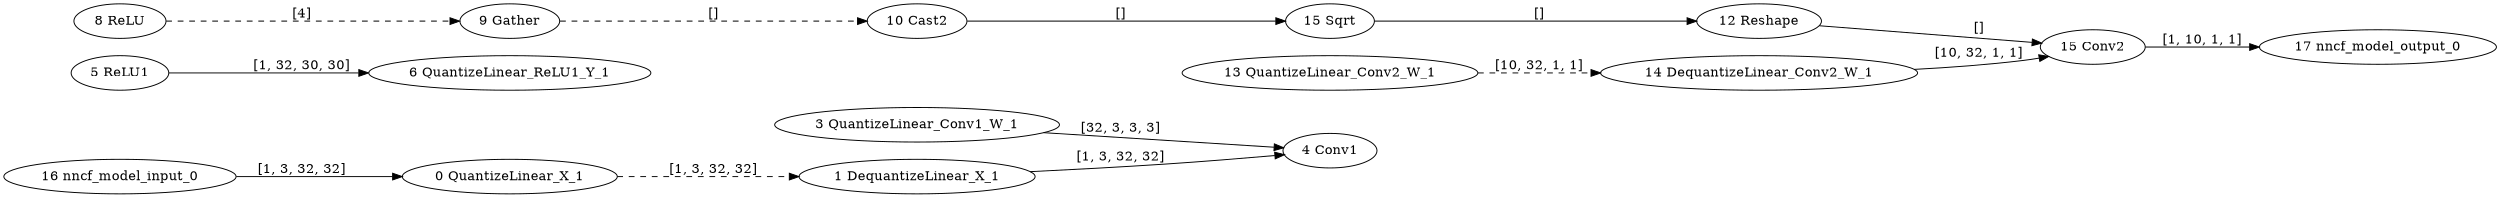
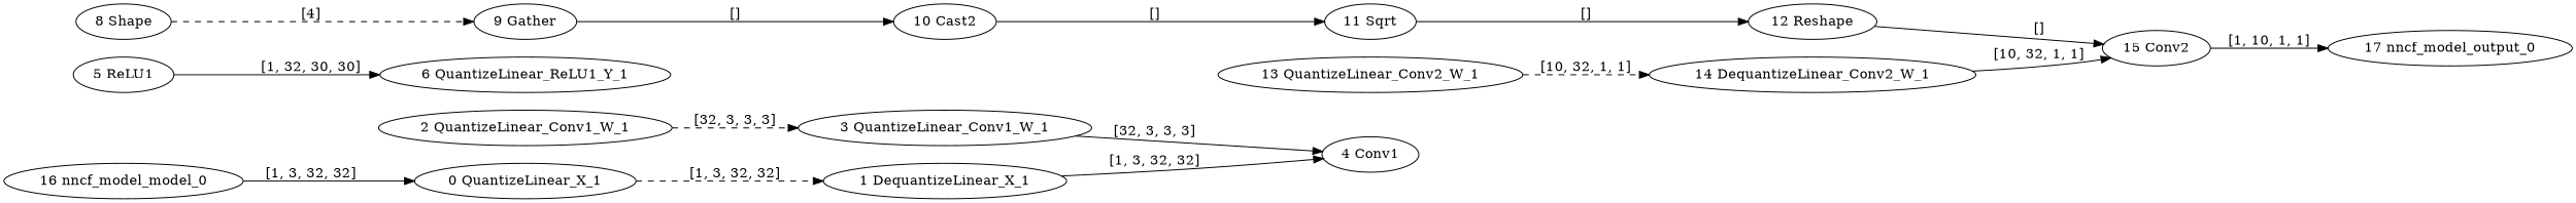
  strict digraph {
    rankdir=LR
    node [type=QuantizeLinear]
    edge [style=solid]
    "1 DequantizeLinear_X_1" [type=DequantizeLinear]
    "0 QuantizeLinear_X_1"
    "4 Conv1" [type=Conv]
    n4 [label="3 QuantizeLinear_Conv1_W_1" type=DequantizeLinear]
+   "2 QuantizeLinear_Conv1_W_1"
    "5 ReLU1" [type=Relu]
    "6 QuantizeLinear_ReLU1_Y_1"
-   "8 Shape" [type=Shape label="8 ReLU"]
+   "8 Shape" [type=Shape]
    "9 Gather" [type=Gather]
    "12 Reshape" [type=Reshape]
    "15 Conv2" [type=Conv]
    "10 Cast2" [type=Cast]
-   "11 Sqrt" [type=Sqrt label="15 Sqrt"]
+   "11 Sqrt" [type=Sqrt]
    "17 nncf_model_output_0" [type=nncf_model_output]
    "14 DequantizeLinear_Conv2_W_1" [type=DequantizeLinear]
    "13 QuantizeLinear_Conv2_W_1"
-   "16 nncf_model_input_0" [type=nncf_model_input]
+   "16 nncf_model_input_0" [type=nncf_model_input label="16 nncf_model_model_0"]
    "1 DequantizeLinear_X_1" -> "4 Conv1" [label="[1, 3, 32, 32]"]
    "0 QuantizeLinear_X_1" -> "1 DequantizeLinear_X_1" [label="[1, 3, 32, 32]" style=dashed]
    n4 -> "4 Conv1" [label="[32, 3, 3, 3]"]
+   "2 QuantizeLinear_Conv1_W_1" -> n4 [label="[32, 3, 3, 3]" style=dashed]
    "5 ReLU1" -> "6 QuantizeLinear_ReLU1_Y_1" [label="[1, 32, 30, 30]"]
    "8 Shape" -> "9 Gather" [label="[4]" style=dashed]
-   "9 Gather" -> "10 Cast2" [label="[]" style=dashed]
+   "9 Gather" -> "10 Cast2" [label="[]"]
    "12 Reshape" -> "15 Conv2" [label="[]"]
    "15 Conv2" -> "17 nncf_model_output_0" [label="[1, 10, 1, 1]"]
    "10 Cast2" -> "11 Sqrt" [label="[]"]
    "11 Sqrt" -> "12 Reshape" [label="[]"]
    "14 DequantizeLinear_Conv2_W_1" -> "15 Conv2" [label="[10, 32, 1, 1]"]
    "13 QuantizeLinear_Conv2_W_1" -> "14 DequantizeLinear_Conv2_W_1" [label="[10, 32, 1, 1]" style=dashed]
    "16 nncf_model_input_0" -> "0 QuantizeLinear_X_1" [label="[1, 3, 32, 32]"]
  }
